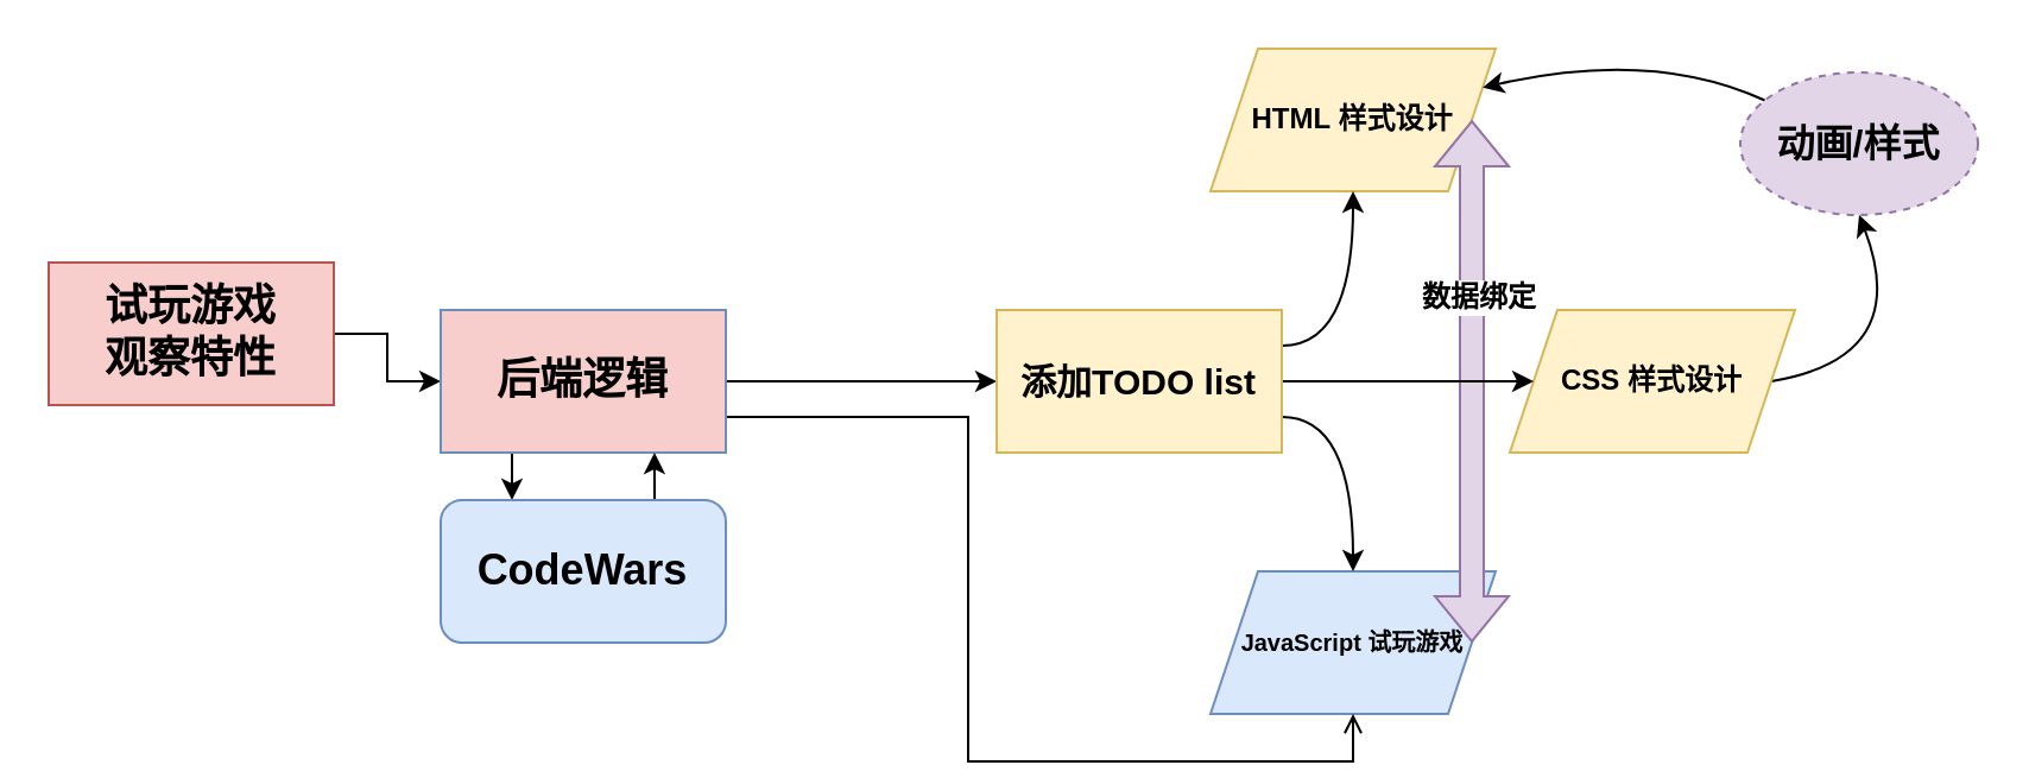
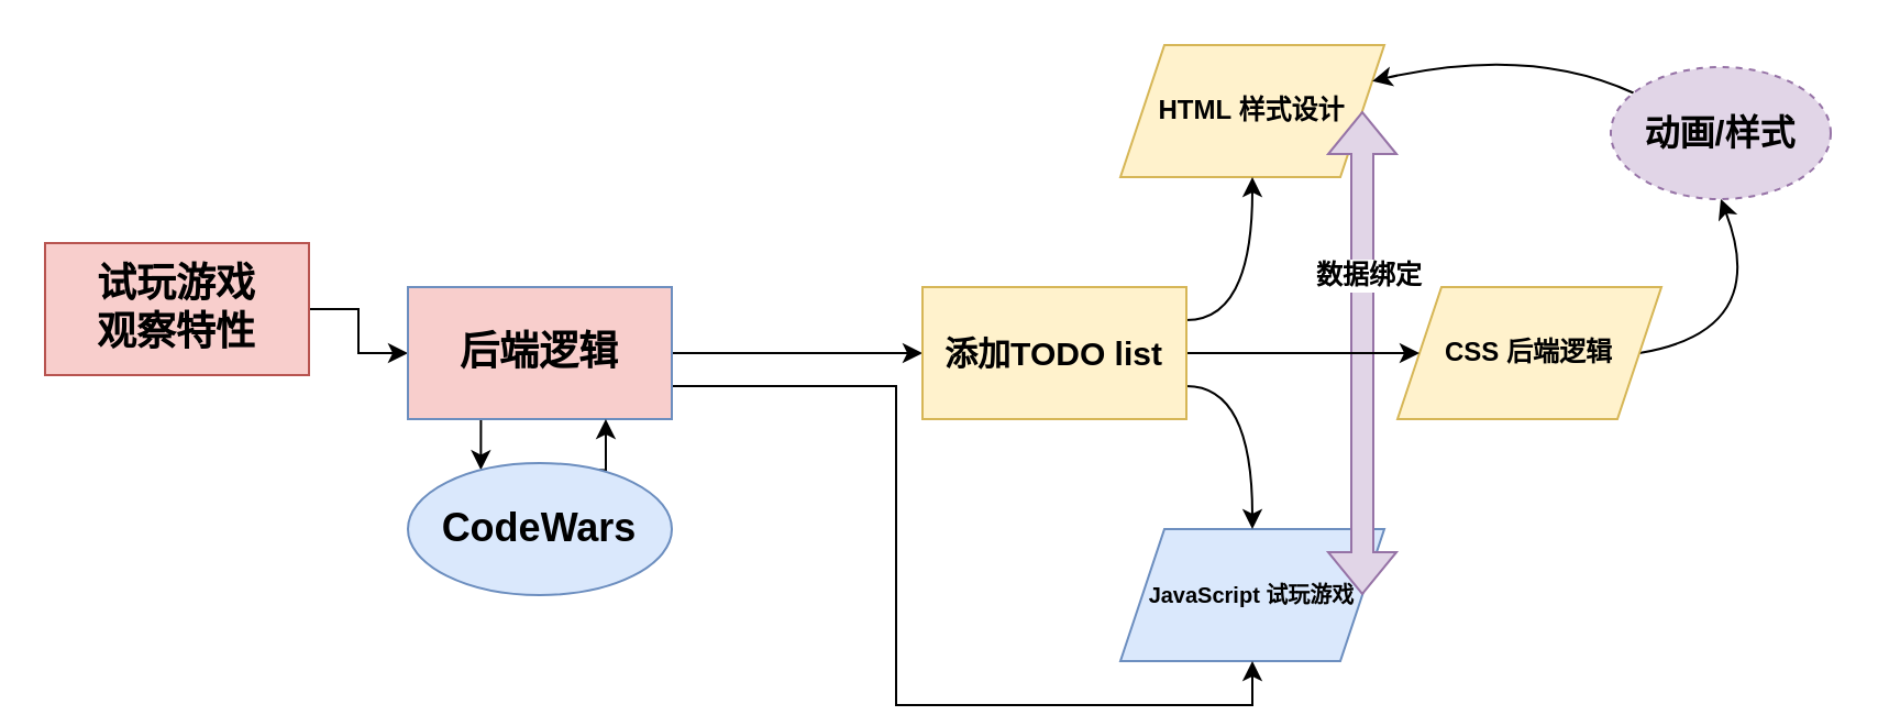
  <mxCell id="0" />
  <mxCell id="1" parent="0" />
  <mxCell id="2" value="&lt;b&gt;HTML 样式设计&lt;/b&gt;" style="shape=parallelogram;perimeter=parallelogramPerimeter;whiteSpace=wrap;html=1;fixedSize=1;fillColor=#fff2cc;strokeColor=#d6b656;" vertex="1" parent="1"><mxGeometry x="509" y="20" width="120" height="60" as="geometry" /></mxCell>
  <mxCell id="3" value="&lt;font style=&quot;font-size: 10px;&quot;&gt;&lt;b&gt;JavaScript 试玩游戏&lt;/b&gt;&lt;/font&gt;" style="shape=parallelogram;perimeter=parallelogramPerimeter;whiteSpace=wrap;html=1;fixedSize=1;fillColor=#dae8fc;strokeColor=#6c8ebf;" vertex="1" parent="1"><mxGeometry x="509" y="240" width="120" height="60" as="geometry" /></mxCell>
  <mxCell id="4" style="edgeStyle=orthogonalEdgeStyle;rounded=0;orthogonalLoop=1;jettySize=auto;html=1;exitX=1;exitY=0.5;exitDx=0;exitDy=0;entryX=0;entryY=0.5;entryDx=0;entryDy=0;" edge="1" parent="1" source="5" target="13"><mxGeometry relative="1" as="geometry" /></mxCell>
  <mxCell id="5" value="&lt;b&gt;&lt;font style=&quot;font-size: 18px;&quot;&gt;试玩游戏&lt;/font&gt;&lt;/b&gt;&lt;div&gt;&lt;b&gt;&lt;font style=&quot;font-size: 18px;&quot;&gt;观察特性&lt;/font&gt;&lt;/b&gt;&lt;/div&gt;" style="rounded=0;whiteSpace=wrap;html=1;fillColor=#f8cecc;strokeColor=#b85450;" vertex="1" parent="1"><mxGeometry x="20" y="110" width="120" height="60" as="geometry" /></mxCell>
  <mxCell id="6" value="" style="shape=flexArrow;endArrow=classic;startArrow=classic;html=1;rounded=0;exitX=1;exitY=0.5;exitDx=0;exitDy=0;entryX=1;entryY=0.5;entryDx=0;entryDy=0;fillColor=#e1d5e7;strokeColor=#9673a6;" edge="1" parent="1" source="3" target="2"><mxGeometry width="100" height="100" relative="1" as="geometry"><mxPoint x="625" y="280" as="sourcePoint" /><mxPoint x="725" y="180" as="targetPoint" /><Array as="points" /></mxGeometry></mxCell>
  <mxCell id="7" value="&lt;b&gt;&lt;font style=&quot;font-size: 12px;&quot;&gt;数据绑定&lt;/font&gt;&lt;/b&gt;" style="edgeLabel;html=1;align=center;verticalAlign=middle;resizable=0;points=[];" vertex="1" connectable="0" parent="6"><mxGeometry x="0.323" y="-2" relative="1" as="geometry"><mxPoint as="offset" /></mxGeometry></mxCell>
  <mxCell id="8" style="rounded=0;orthogonalLoop=1;jettySize=auto;html=1;exitX=1;exitY=0.5;exitDx=0;exitDy=0;entryX=0.5;entryY=1;entryDx=0;entryDy=0;curved=1;" edge="1" parent="1" source="9" target="22"><mxGeometry relative="1" as="geometry"><mxPoint x="805" y="110" as="targetPoint" /><Array as="points"><mxPoint x="805" y="150" /></Array></mxGeometry></mxCell>
- <mxCell id="9" value="&lt;b&gt;CSS 样式设计&lt;/b&gt;" style="shape=parallelogram;perimeter=parallelogramPerimeter;whiteSpace=wrap;html=1;fixedSize=1;fillColor=#fff2cc;strokeColor=#d6b656;" vertex="1" parent="1"><mxGeometry x="635" y="130" width="120" height="60" as="geometry" /></mxCell>
+ <mxCell id="9" value="&lt;b&gt;CSS 后端逻辑&lt;/b&gt;" style="shape=parallelogram;perimeter=parallelogramPerimeter;whiteSpace=wrap;html=1;fixedSize=1;fillColor=#fff2cc;strokeColor=#d6b656;" vertex="1" parent="1"><mxGeometry x="635" y="130" width="120" height="60" as="geometry" /></mxCell>
  <mxCell id="10" style="edgeStyle=orthogonalEdgeStyle;rounded=0;orthogonalLoop=1;jettySize=auto;html=1;exitX=0.25;exitY=1;exitDx=0;exitDy=0;entryX=0.25;entryY=0;entryDx=0;entryDy=0;" edge="1" parent="1" source="13" target="15"><mxGeometry relative="1" as="geometry" /></mxCell>
  <mxCell id="11" style="edgeStyle=orthogonalEdgeStyle;rounded=0;orthogonalLoop=1;jettySize=auto;html=1;exitX=1;exitY=0.5;exitDx=0;exitDy=0;entryX=0;entryY=0.5;entryDx=0;entryDy=0;" edge="1" parent="1" source="13" target="19"><mxGeometry relative="1" as="geometry" /></mxCell>
- <mxCell id="12" style="edgeStyle=orthogonalEdgeStyle;rounded=0;orthogonalLoop=1;jettySize=auto;html=1;exitX=1;exitY=0.75;exitDx=0;exitDy=0;entryX=0.5;entryY=1;entryDx=0;entryDy=0;endArrow=open;" edge="1" parent="1" source="13" target="3"><mxGeometry relative="1" as="geometry" /></mxCell>
+ <mxCell id="12" style="edgeStyle=orthogonalEdgeStyle;rounded=0;orthogonalLoop=1;jettySize=auto;html=1;exitX=1;exitY=0.75;exitDx=0;exitDy=0;entryX=0.5;entryY=1;entryDx=0;entryDy=0;" edge="1" parent="1" source="13" target="3"><mxGeometry relative="1" as="geometry" /></mxCell>
  <mxCell id="13" value="&lt;b&gt;&lt;font style=&quot;font-size: 18px;&quot;&gt;后端逻辑&lt;/font&gt;&lt;/b&gt;" style="rounded=0;whiteSpace=wrap;html=1;fillColor=#f8cecc;strokeColor=#6c8ebf;" vertex="1" parent="1"><mxGeometry x="185" y="130" width="120" height="60" as="geometry" /></mxCell>
  <mxCell id="14" style="edgeStyle=orthogonalEdgeStyle;rounded=0;orthogonalLoop=1;jettySize=auto;html=1;exitX=0.75;exitY=0;exitDx=0;exitDy=0;" edge="1" parent="1" source="15"><mxGeometry relative="1" as="geometry"><mxPoint x="274.966" y="190" as="targetPoint" /></mxGeometry></mxCell>
- <mxCell id="15" value="&lt;b&gt;&lt;font style=&quot;font-size: 18px;&quot;&gt;CodeWars&lt;/font&gt;&lt;/b&gt;" style="rounded=1;whiteSpace=wrap;html=1;fillColor=#dae8fc;strokeColor=#6c8ebf;" vertex="1" parent="1"><mxGeometry x="185" y="210" width="120" height="60" as="geometry" /></mxCell>
+ <mxCell id="15" value="&lt;b&gt;&lt;font style=&quot;font-size: 18px;&quot;&gt;CodeWars&lt;/font&gt;&lt;/b&gt;" style="ellipse;whiteSpace=wrap;html=1;fillColor=#dae8fc;strokeColor=#6c8ebf;" vertex="1" parent="1"><mxGeometry x="185" y="210" width="120" height="60" as="geometry" /></mxCell>
  <mxCell id="16" style="edgeStyle=orthogonalEdgeStyle;rounded=0;orthogonalLoop=1;jettySize=auto;html=1;exitX=1;exitY=0.5;exitDx=0;exitDy=0;" edge="1" parent="1" source="19" target="9"><mxGeometry relative="1" as="geometry" /></mxCell>
  <mxCell id="17" style="edgeStyle=orthogonalEdgeStyle;rounded=0;orthogonalLoop=1;jettySize=auto;html=1;exitX=1;exitY=0.25;exitDx=0;exitDy=0;curved=1;" edge="1" parent="1" source="19" target="2"><mxGeometry relative="1" as="geometry" /></mxCell>
  <mxCell id="18" style="edgeStyle=orthogonalEdgeStyle;rounded=0;orthogonalLoop=1;jettySize=auto;html=1;exitX=1;exitY=0.75;exitDx=0;exitDy=0;curved=1;" edge="1" parent="1" source="19" target="3"><mxGeometry relative="1" as="geometry" /></mxCell>
  <mxCell id="19" value="&lt;b&gt;&lt;font style=&quot;font-size: 15px;&quot;&gt;添加TODO list&lt;/font&gt;&lt;/b&gt;" style="rounded=0;whiteSpace=wrap;html=1;fillColor=#fff2cc;strokeColor=#d6b656;" vertex="1" parent="1"><mxGeometry x="419" y="130" width="120" height="60" as="geometry" /></mxCell>
  <mxCell id="20" style="edgeStyle=orthogonalEdgeStyle;rounded=0;orthogonalLoop=1;jettySize=auto;html=1;exitX=1;exitY=0.5;exitDx=0;exitDy=0;entryX=0;entryY=0.5;entryDx=0;entryDy=0;strokeColor=none;curved=1;" edge="1" parent="1" source="9" target="22"><mxGeometry relative="1" as="geometry" /></mxCell>
  <mxCell id="21" style="rounded=0;orthogonalLoop=1;jettySize=auto;html=1;entryX=1;entryY=0.25;entryDx=0;entryDy=0;curved=1;" edge="1" parent="1" source="22" target="2"><mxGeometry relative="1" as="geometry"><Array as="points"><mxPoint x="695" y="20" /></Array></mxGeometry></mxCell>
  <mxCell id="22" value="&lt;b&gt;&lt;font style=&quot;font-size: 16px;&quot;&gt;动画/样式&lt;/font&gt;&lt;/b&gt;" style="ellipse;whiteSpace=wrap;html=1;fillColor=#e1d5e7;strokeColor=#9673a6;dashed=1;" vertex="1" parent="1"><mxGeometry x="732" y="30" width="100" height="60" as="geometry" /></mxCell>
